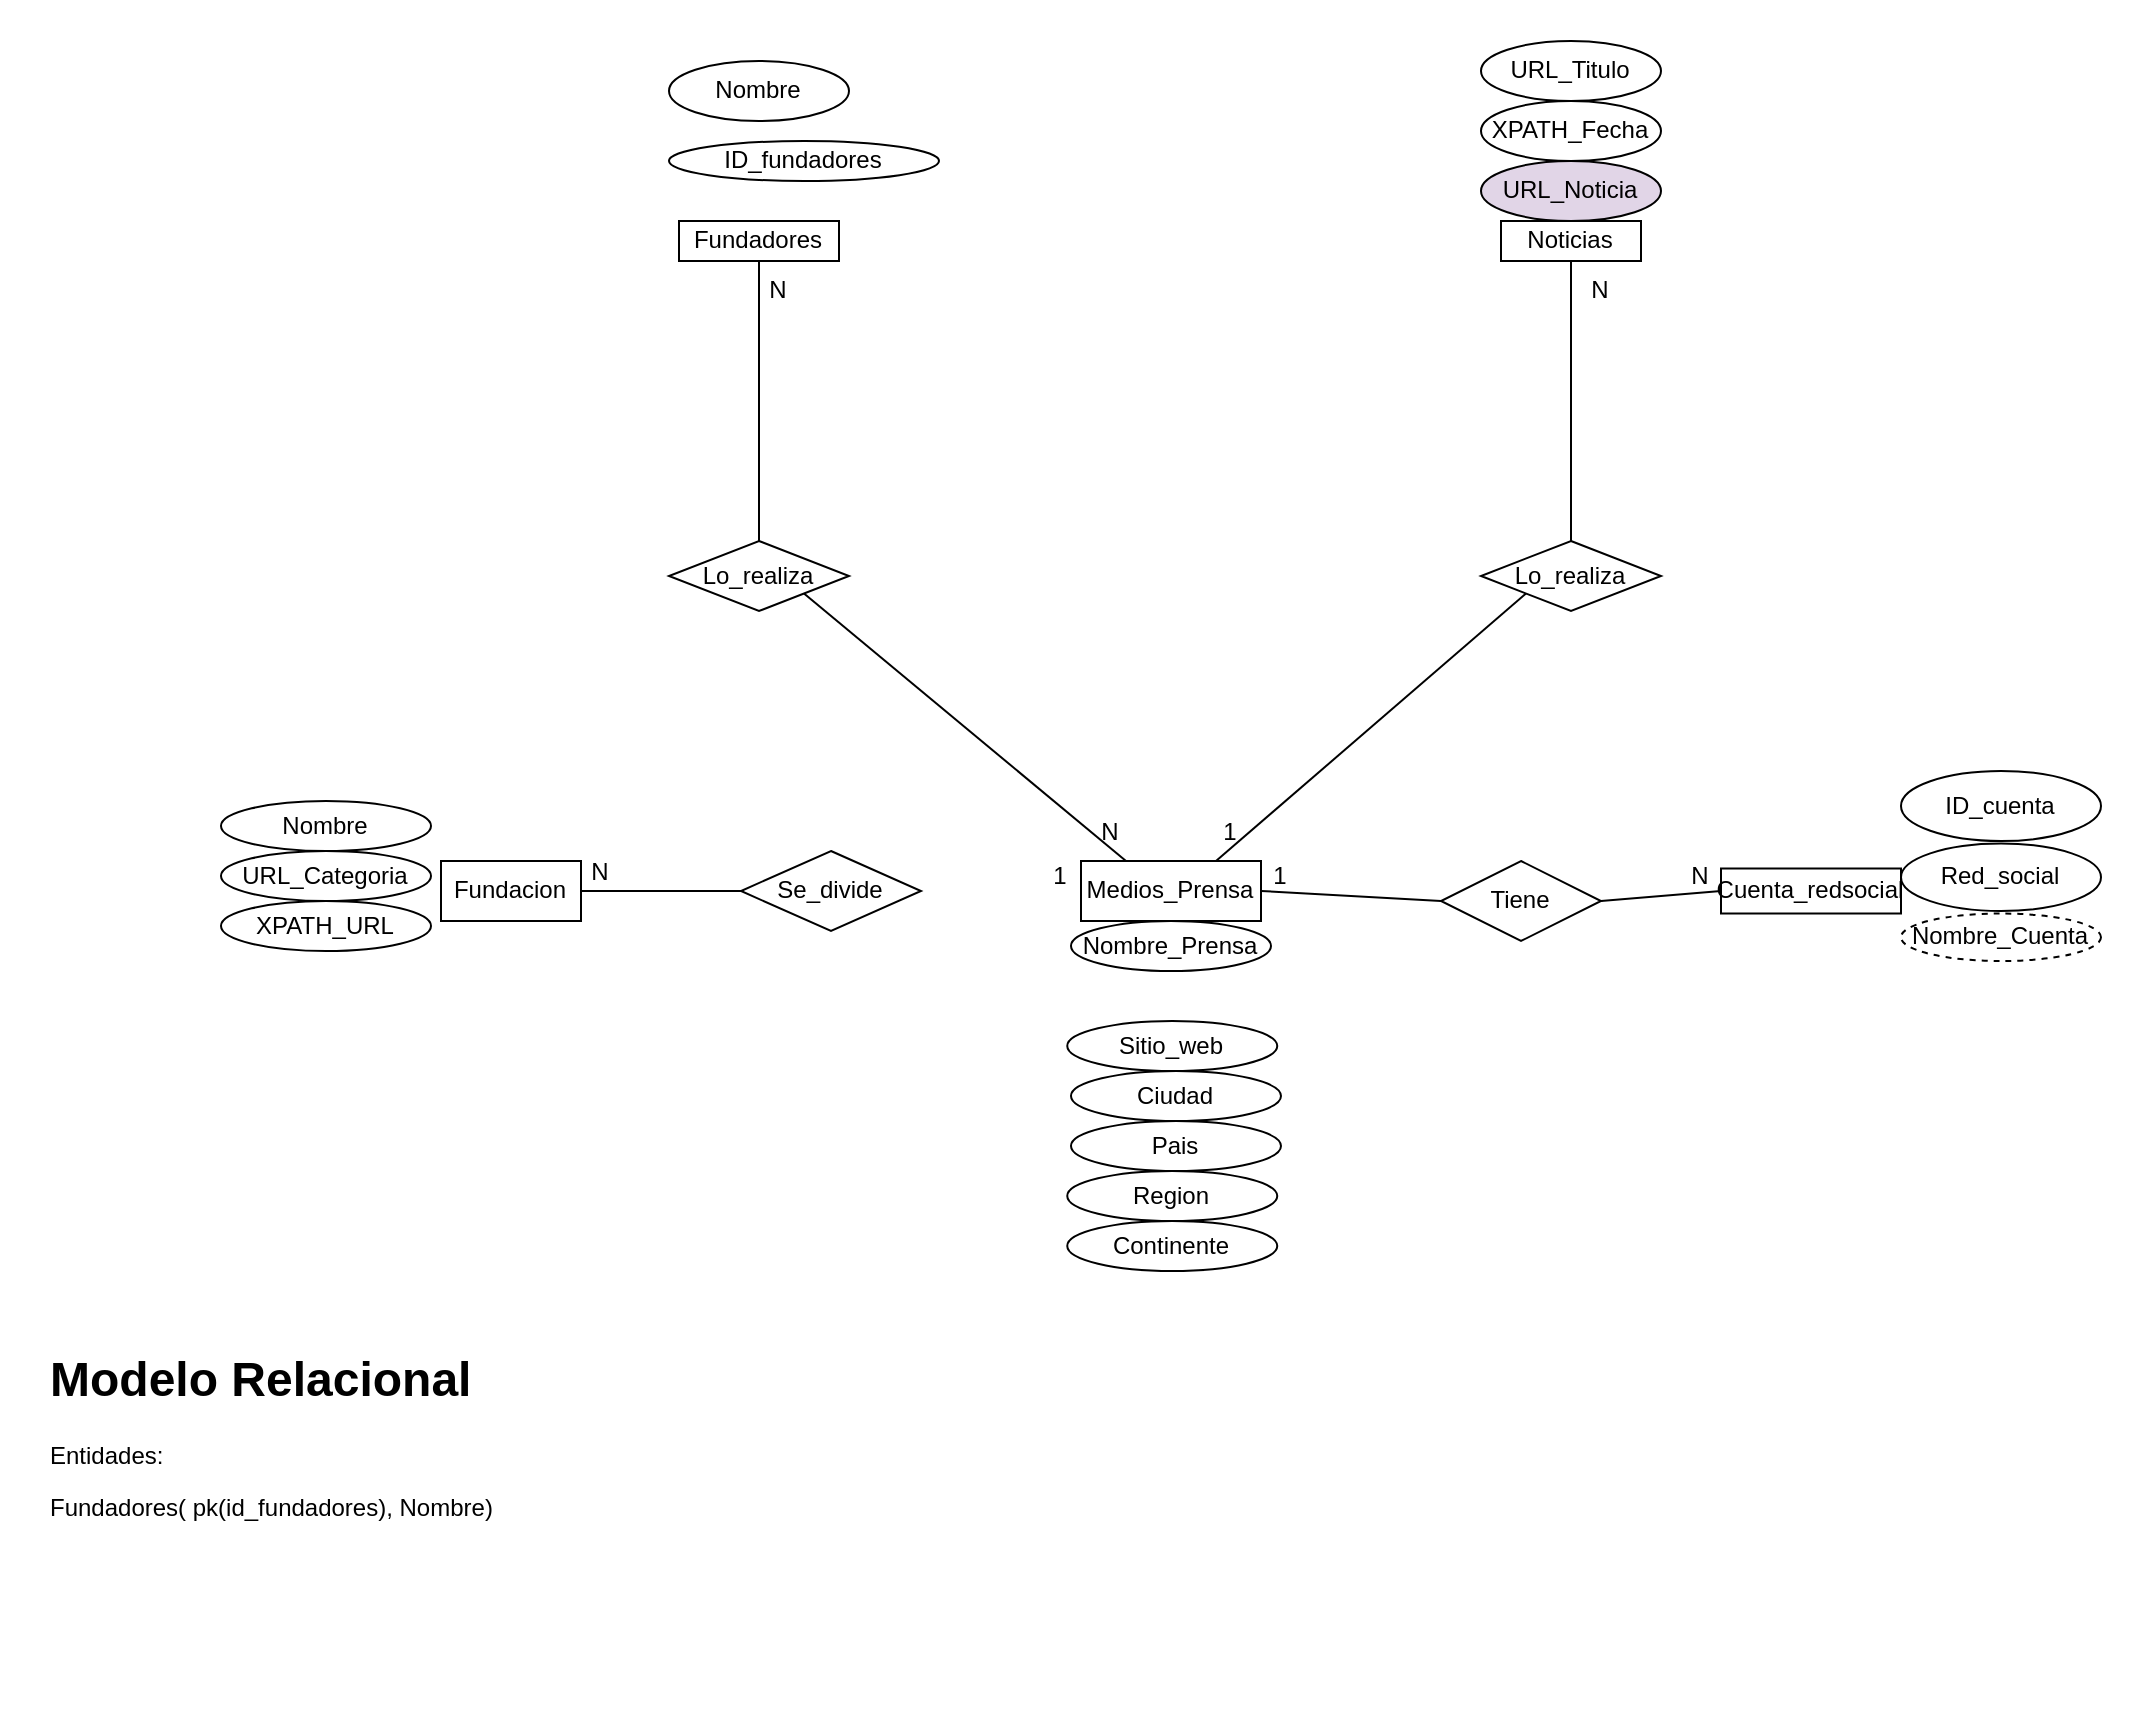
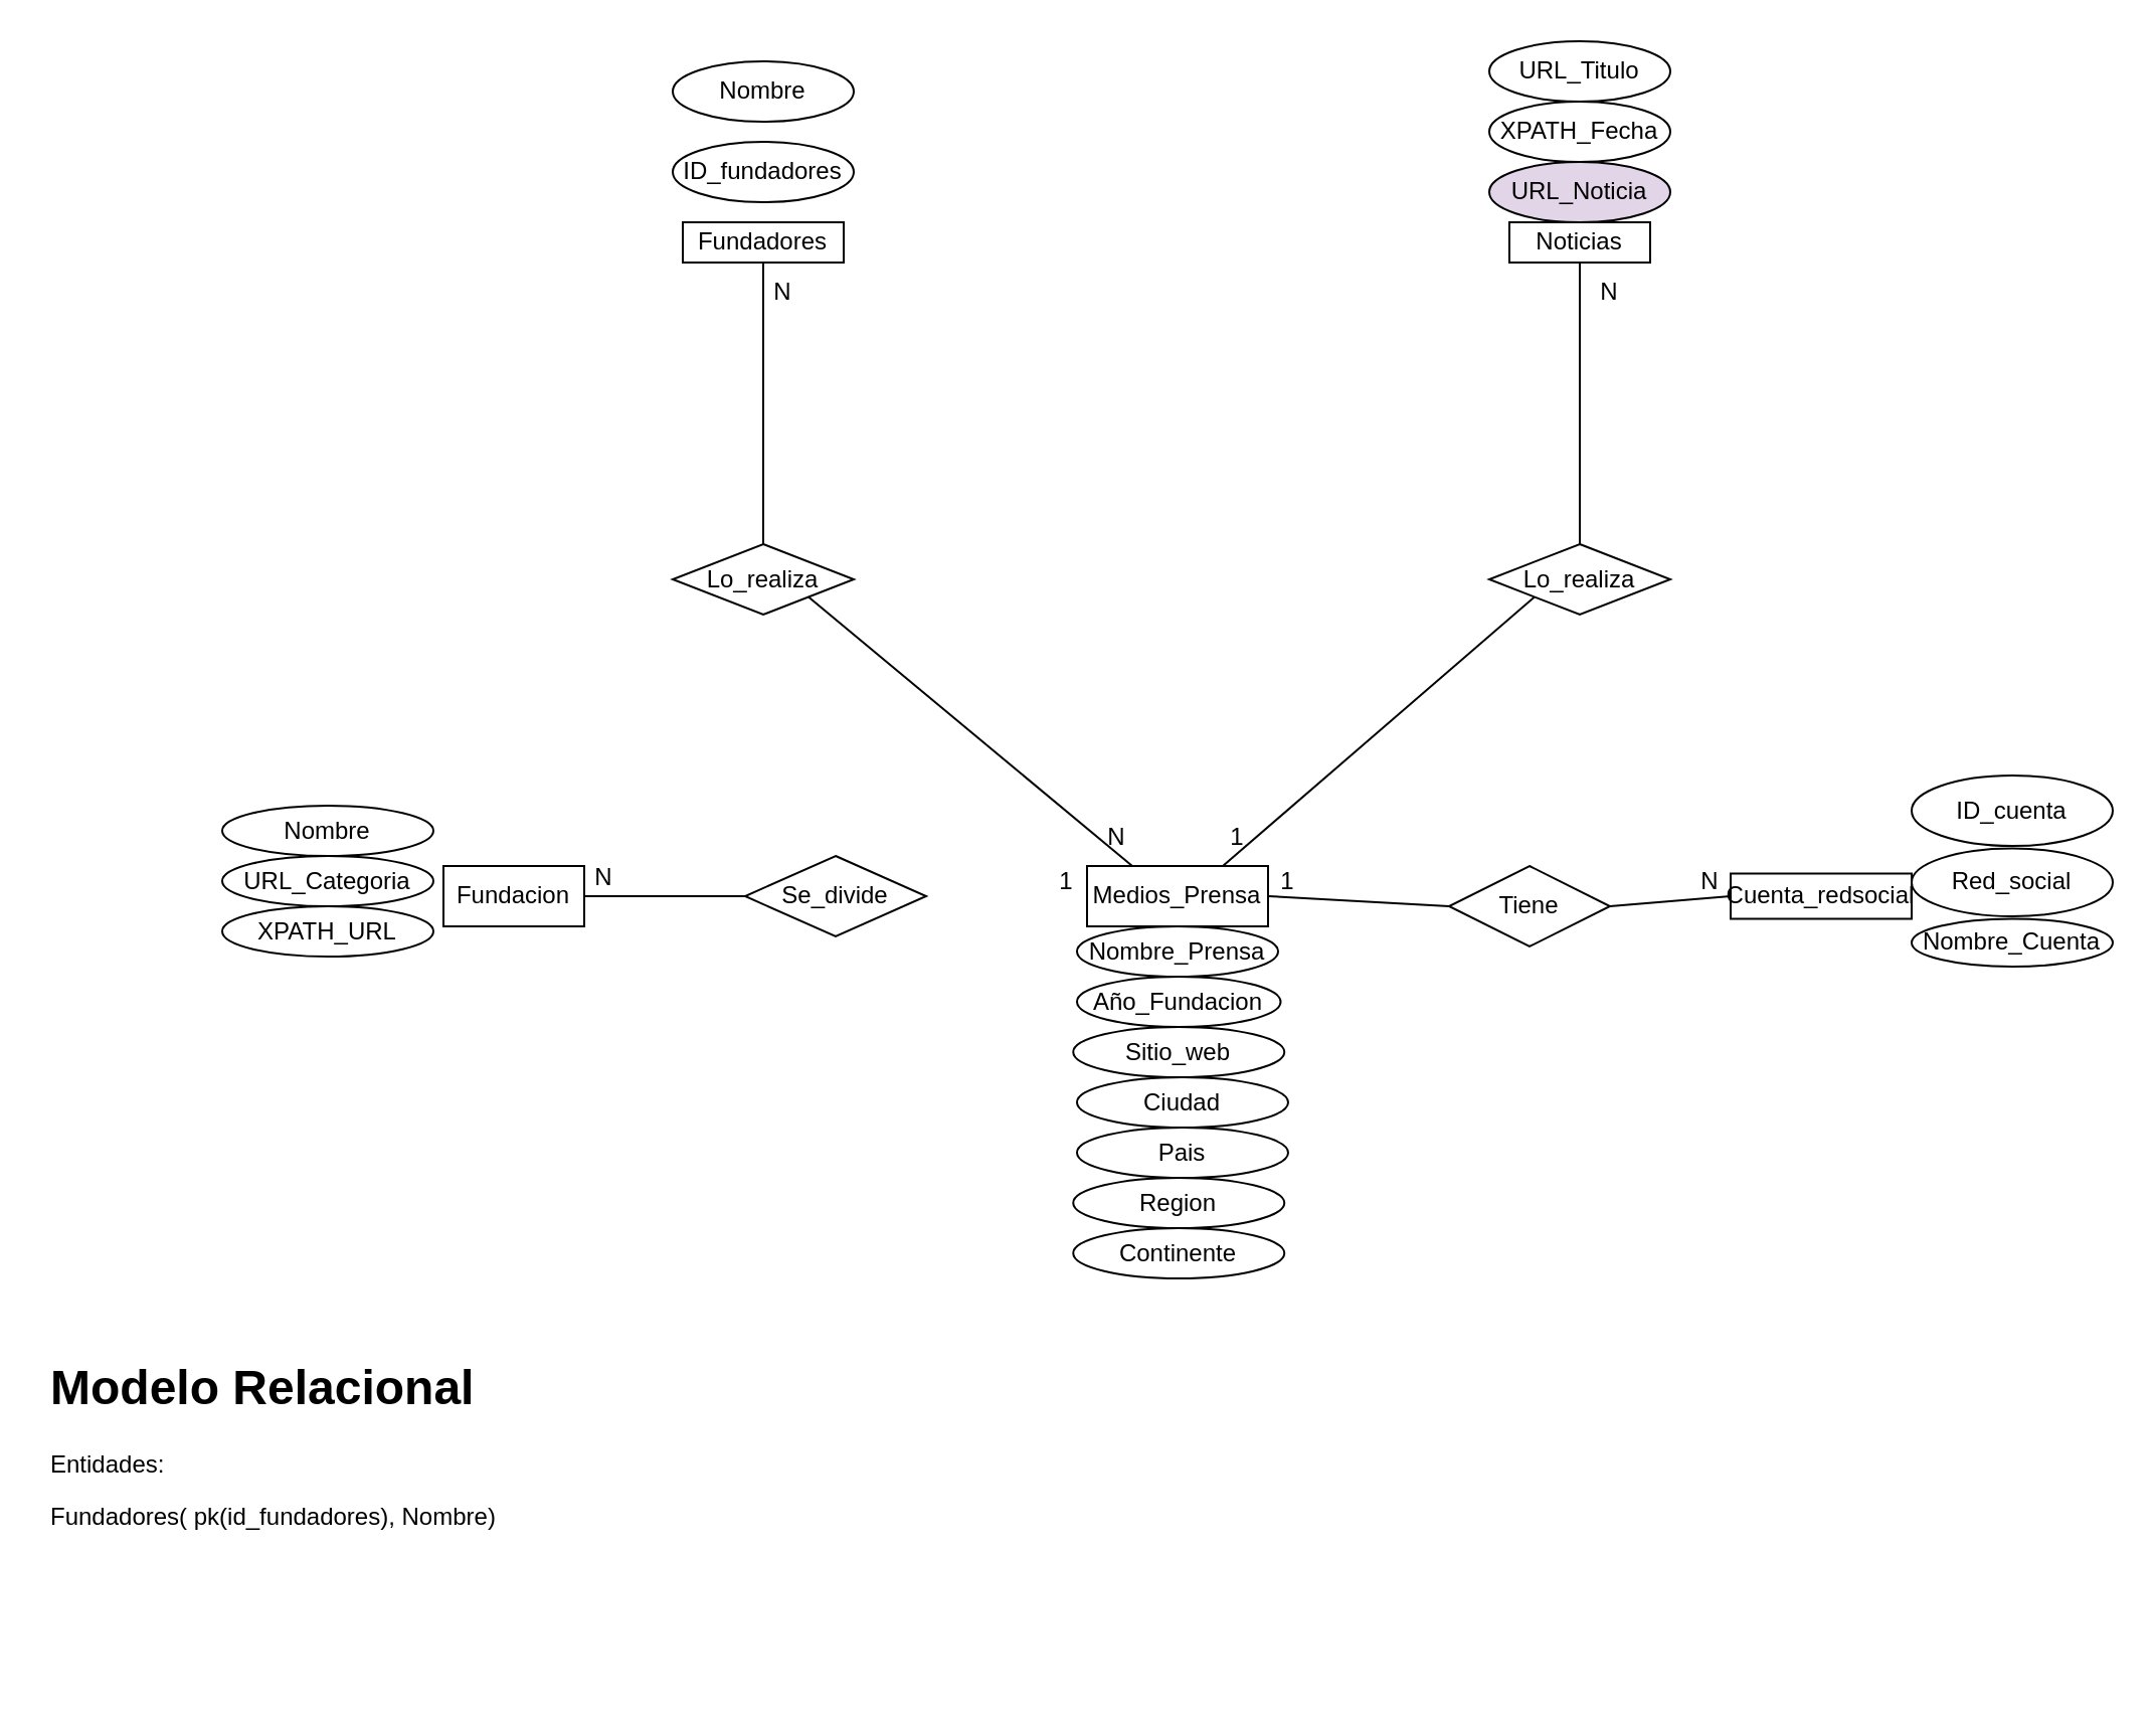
  <mxCell id="0" />
  <mxCell id="1" parent="0" />
  <mxCell id="2" value="Medios_Prensa" style="whiteSpace=wrap;html=1;align=center;" parent="1" vertex="1"><mxGeometry x="540" y="430" width="90" height="30" as="geometry" /></mxCell>
  <mxCell id="3" value="Fundacion" style="whiteSpace=wrap;html=1;align=center;" parent="1" vertex="1"><mxGeometry x="220" y="430" width="70" height="30" as="geometry" /></mxCell>
+ <mxCell id="4" value="Año_Fundacion" style="ellipse;whiteSpace=wrap;html=1;" parent="1" vertex="1"><mxGeometry x="535" y="485" width="101.25" height="25" as="geometry" /></mxCell>
  <mxCell id="5" value="Fundadores" style="whiteSpace=wrap;html=1;align=center;" parent="1" vertex="1"><mxGeometry x="339" y="110" width="80" height="20" as="geometry" /></mxCell>
  <mxCell id="6" value="Nombre" style="ellipse;whiteSpace=wrap;html=1;" parent="1" vertex="1"><mxGeometry x="334" y="30" width="90" height="30" as="geometry" /></mxCell>
  <mxCell id="7" value="Nombre_Prensa" style="ellipse;whiteSpace=wrap;html=1;" parent="1" vertex="1"><mxGeometry x="535" y="460" width="100" height="25" as="geometry" /></mxCell>
  <mxCell id="8" value="Lo_realiza" style="shape=rhombus;perimeter=rhombusPerimeter;whiteSpace=wrap;html=1;align=center;" parent="1" vertex="1"><mxGeometry x="334" y="270" width="90" height="35" as="geometry" /></mxCell>
  <mxCell id="9" value="" style="endArrow=none;html=1;rounded=0;entryX=0.5;entryY=1;entryDx=0;entryDy=0;exitX=0.5;exitY=0;exitDx=0;exitDy=0;" parent="1" source="8" target="5" edge="1"><mxGeometry width="50" height="50" relative="1" as="geometry"><mxPoint x="254" y="270" as="sourcePoint" /><mxPoint x="304" y="220" as="targetPoint" /></mxGeometry></mxCell>
  <mxCell id="10" value="" style="endArrow=none;html=1;rounded=0;entryX=1;entryY=1;entryDx=0;entryDy=0;exitX=0.25;exitY=0;exitDx=0;exitDy=0;" parent="1" source="2" target="8" edge="1"><mxGeometry width="50" height="50" relative="1" as="geometry"><mxPoint x="500" y="355" as="sourcePoint" /><mxPoint x="610" y="260" as="targetPoint" /></mxGeometry></mxCell>
  <mxCell id="11" value="N" style="text;html=1;strokeColor=none;fillColor=none;align=center;verticalAlign=middle;whiteSpace=wrap;rounded=0;" parent="1" vertex="1"><mxGeometry x="379" y="140" width="20" height="10" as="geometry" /></mxCell>
  <mxCell id="12" value="N" style="text;html=1;strokeColor=none;fillColor=none;align=center;verticalAlign=middle;whiteSpace=wrap;rounded=0;" parent="1" vertex="1"><mxGeometry x="545" y="411.25" width="20" height="10" as="geometry" /></mxCell>
  <mxCell id="13" value="Cuenta_redsocial" style="whiteSpace=wrap;html=1;align=center;" parent="1" vertex="1"><mxGeometry x="860" y="433.75" width="90" height="22.5" as="geometry" /></mxCell>
  <mxCell id="14" value="Sitio_web" style="ellipse;whiteSpace=wrap;html=1;align=center;" parent="1" vertex="1"><mxGeometry x="533.13" y="510" width="105" height="25" as="geometry" /></mxCell>
  <mxCell id="15" value="ID_cuenta" style="ellipse;whiteSpace=wrap;html=1;align=center;" parent="1" vertex="1"><mxGeometry x="950" y="385" width="100" height="35" as="geometry" /></mxCell>
  <mxCell id="16" value="Red_social" style="ellipse;whiteSpace=wrap;html=1;align=center;" parent="1" vertex="1"><mxGeometry x="950" y="421.25" width="100" height="33.75" as="geometry" /></mxCell>
- <mxCell id="17" value="Nombre_Cuenta" style="ellipse;whiteSpace=wrap;html=1;align=center;dashed=1;" parent="1" vertex="1"><mxGeometry x="950" y="456.25" width="100" height="23.75" as="geometry" /></mxCell>
+ <mxCell id="17" value="Nombre_Cuenta" style="ellipse;whiteSpace=wrap;html=1;align=center;" parent="1" vertex="1"><mxGeometry x="950" y="456.25" width="100" height="23.75" as="geometry" /></mxCell>
  <mxCell id="18" value="Tiene" style="shape=rhombus;perimeter=rhombusPerimeter;whiteSpace=wrap;html=1;align=center;" parent="1" vertex="1"><mxGeometry x="720" y="430" width="80" height="40" as="geometry" /></mxCell>
  <mxCell id="19" value="" style="endArrow=none;html=1;rounded=0;entryX=0;entryY=0.5;entryDx=0;entryDy=0;exitX=1;exitY=0.5;exitDx=0;exitDy=0;" parent="1" source="2" target="18" edge="1"><mxGeometry width="50" height="50" relative="1" as="geometry"><mxPoint x="650" y="620" as="sourcePoint" /><mxPoint x="700" y="570" as="targetPoint" /></mxGeometry></mxCell>
  <mxCell id="20" value="" style="endArrow=none;html=1;rounded=0;entryX=1;entryY=0.5;entryDx=0;entryDy=0;exitX=0;exitY=0.5;exitDx=0;exitDy=0;" parent="1" source="13" target="18" edge="1"><mxGeometry width="50" height="50" relative="1" as="geometry"><mxPoint x="640" y="455" as="sourcePoint" /><mxPoint x="727" y="455" as="targetPoint" /></mxGeometry></mxCell>
  <mxCell id="21" value="Se_divide" style="shape=rhombus;perimeter=rhombusPerimeter;whiteSpace=wrap;html=1;align=center;" parent="1" vertex="1"><mxGeometry x="370" y="425" width="90" height="40" as="geometry" /></mxCell>
  <mxCell id="22" value="" style="endArrow=none;html=1;rounded=0;exitX=1;exitY=0.5;exitDx=0;exitDy=0;entryX=0;entryY=0.5;entryDx=0;entryDy=0;" parent="1" source="3" target="21" edge="1"><mxGeometry width="50" height="50" relative="1" as="geometry"><mxPoint x="570" y="530" as="sourcePoint" /><mxPoint x="620" y="480" as="targetPoint" /></mxGeometry></mxCell>
  <mxCell id="23" value="1" style="text;html=1;strokeColor=none;fillColor=none;align=center;verticalAlign=middle;whiteSpace=wrap;rounded=0;" parent="1" vertex="1"><mxGeometry x="625" y="427.5" width="30" height="20" as="geometry" /></mxCell>
  <mxCell id="24" value="N" style="text;html=1;strokeColor=none;fillColor=none;align=center;verticalAlign=middle;whiteSpace=wrap;rounded=0;" parent="1" vertex="1"><mxGeometry x="840" y="431.25" width="20" height="12.5" as="geometry" /></mxCell>
  <mxCell id="25" value="Ciudad" style="ellipse;whiteSpace=wrap;html=1;align=center;" parent="1" vertex="1"><mxGeometry x="535" y="535" width="105" height="25" as="geometry" /></mxCell>
  <mxCell id="26" value="Pais" style="ellipse;whiteSpace=wrap;html=1;align=center;" parent="1" vertex="1"><mxGeometry x="535" y="560" width="105" height="25" as="geometry" /></mxCell>
  <mxCell id="27" value="Region" style="ellipse;whiteSpace=wrap;html=1;align=center;" parent="1" vertex="1"><mxGeometry x="533.13" y="585" width="105" height="25" as="geometry" /></mxCell>
  <mxCell id="28" value="Continente" style="ellipse;whiteSpace=wrap;html=1;align=center;" parent="1" vertex="1"><mxGeometry x="533.13" y="610" width="105" height="25" as="geometry" /></mxCell>
  <mxCell id="29" value="Nombre" style="ellipse;whiteSpace=wrap;html=1;align=center;" parent="1" vertex="1"><mxGeometry x="110" y="400" width="105" height="25" as="geometry" /></mxCell>
  <mxCell id="30" value="URL_Categoria" style="ellipse;whiteSpace=wrap;html=1;align=center;" parent="1" vertex="1"><mxGeometry x="110" y="425" width="105" height="25" as="geometry" /></mxCell>
  <mxCell id="31" value="1" style="text;html=1;strokeColor=none;fillColor=none;align=center;verticalAlign=middle;whiteSpace=wrap;rounded=0;" parent="1" vertex="1"><mxGeometry x="515" y="427.5" width="30" height="20" as="geometry" /></mxCell>
  <mxCell id="32" value="N" style="text;html=1;strokeColor=none;fillColor=none;align=center;verticalAlign=middle;whiteSpace=wrap;rounded=0;" parent="1" vertex="1"><mxGeometry x="290" y="428.75" width="20" height="15" as="geometry" /></mxCell>
  <mxCell id="33" value="Noticias" style="whiteSpace=wrap;html=1;align=center;" parent="1" vertex="1"><mxGeometry x="750" y="110" width="70" height="20" as="geometry" /></mxCell>
  <mxCell id="34" value="" style="endArrow=none;html=1;rounded=0;exitX=0.75;exitY=0;exitDx=0;exitDy=0;entryX=0;entryY=1;entryDx=0;entryDy=0;" parent="1" source="2" target="35" edge="1"><mxGeometry width="50" height="50" relative="1" as="geometry"><mxPoint x="790" y="385" as="sourcePoint" /><mxPoint x="750" y="290" as="targetPoint" /></mxGeometry></mxCell>
  <mxCell id="35" value="Lo_realiza" style="shape=rhombus;perimeter=rhombusPerimeter;whiteSpace=wrap;html=1;align=center;" parent="1" vertex="1"><mxGeometry x="740" y="270" width="90" height="35" as="geometry" /></mxCell>
  <mxCell id="36" value="" style="endArrow=none;html=1;rounded=0;entryX=0.5;entryY=1;entryDx=0;entryDy=0;exitX=0.5;exitY=0;exitDx=0;exitDy=0;" parent="1" source="35" target="33" edge="1"><mxGeometry width="50" height="50" relative="1" as="geometry"><mxPoint x="860" y="260" as="sourcePoint" /><mxPoint x="860" y="120" as="targetPoint" /></mxGeometry></mxCell>
  <mxCell id="37" value="XPATH_URL" style="ellipse;whiteSpace=wrap;html=1;align=center;" parent="1" vertex="1"><mxGeometry x="110" y="450" width="105" height="25" as="geometry" /></mxCell>
  <mxCell id="38" value="URL_Noticia" style="ellipse;whiteSpace=wrap;html=1;fillColor=#e1d5e7;" parent="1" vertex="1"><mxGeometry x="740" y="80" width="90" height="30" as="geometry" /></mxCell>
  <mxCell id="39" value="XPATH_Fecha" style="ellipse;whiteSpace=wrap;html=1;" parent="1" vertex="1"><mxGeometry x="740" y="50" width="90" height="30" as="geometry" /></mxCell>
  <mxCell id="40" value="URL_Titulo" style="ellipse;whiteSpace=wrap;html=1;" parent="1" vertex="1"><mxGeometry x="740" y="20" width="90" height="30" as="geometry" /></mxCell>
  <mxCell id="41" value="1" style="text;html=1;strokeColor=none;fillColor=none;align=center;verticalAlign=middle;whiteSpace=wrap;rounded=0;" parent="1" vertex="1"><mxGeometry x="605" y="411.25" width="20" height="10" as="geometry" /></mxCell>
  <mxCell id="42" value="N" style="text;html=1;strokeColor=none;fillColor=none;align=center;verticalAlign=middle;whiteSpace=wrap;rounded=0;" parent="1" vertex="1"><mxGeometry x="790" y="140" width="20" height="10" as="geometry" /></mxCell>
  <mxCell id="43" value="&lt;h1&gt;Modelo Relacional&lt;/h1&gt;&lt;div&gt;Entidades:&lt;/div&gt;&lt;p&gt;Fundadores( pk(id_fundadores), Nombre)&lt;/p&gt;" style="text;html=1;strokeColor=none;fillColor=none;spacing=5;spacingTop=-20;whiteSpace=wrap;overflow=hidden;rounded=0;" parent="1" vertex="1"><mxGeometry x="20" y="670" width="572.5" height="165" as="geometry" /></mxCell>
- <mxCell id="44" value="ID_fundadores" style="ellipse;whiteSpace=wrap;html=1;" vertex="1" parent="1"><mxGeometry x="334" y="70" width="135" height="20" as="geometry" /></mxCell>
+ <mxCell id="44" value="ID_fundadores" style="ellipse;whiteSpace=wrap;html=1;" vertex="1" parent="1"><mxGeometry x="334" y="70" width="90" height="30" as="geometry" /></mxCell>
